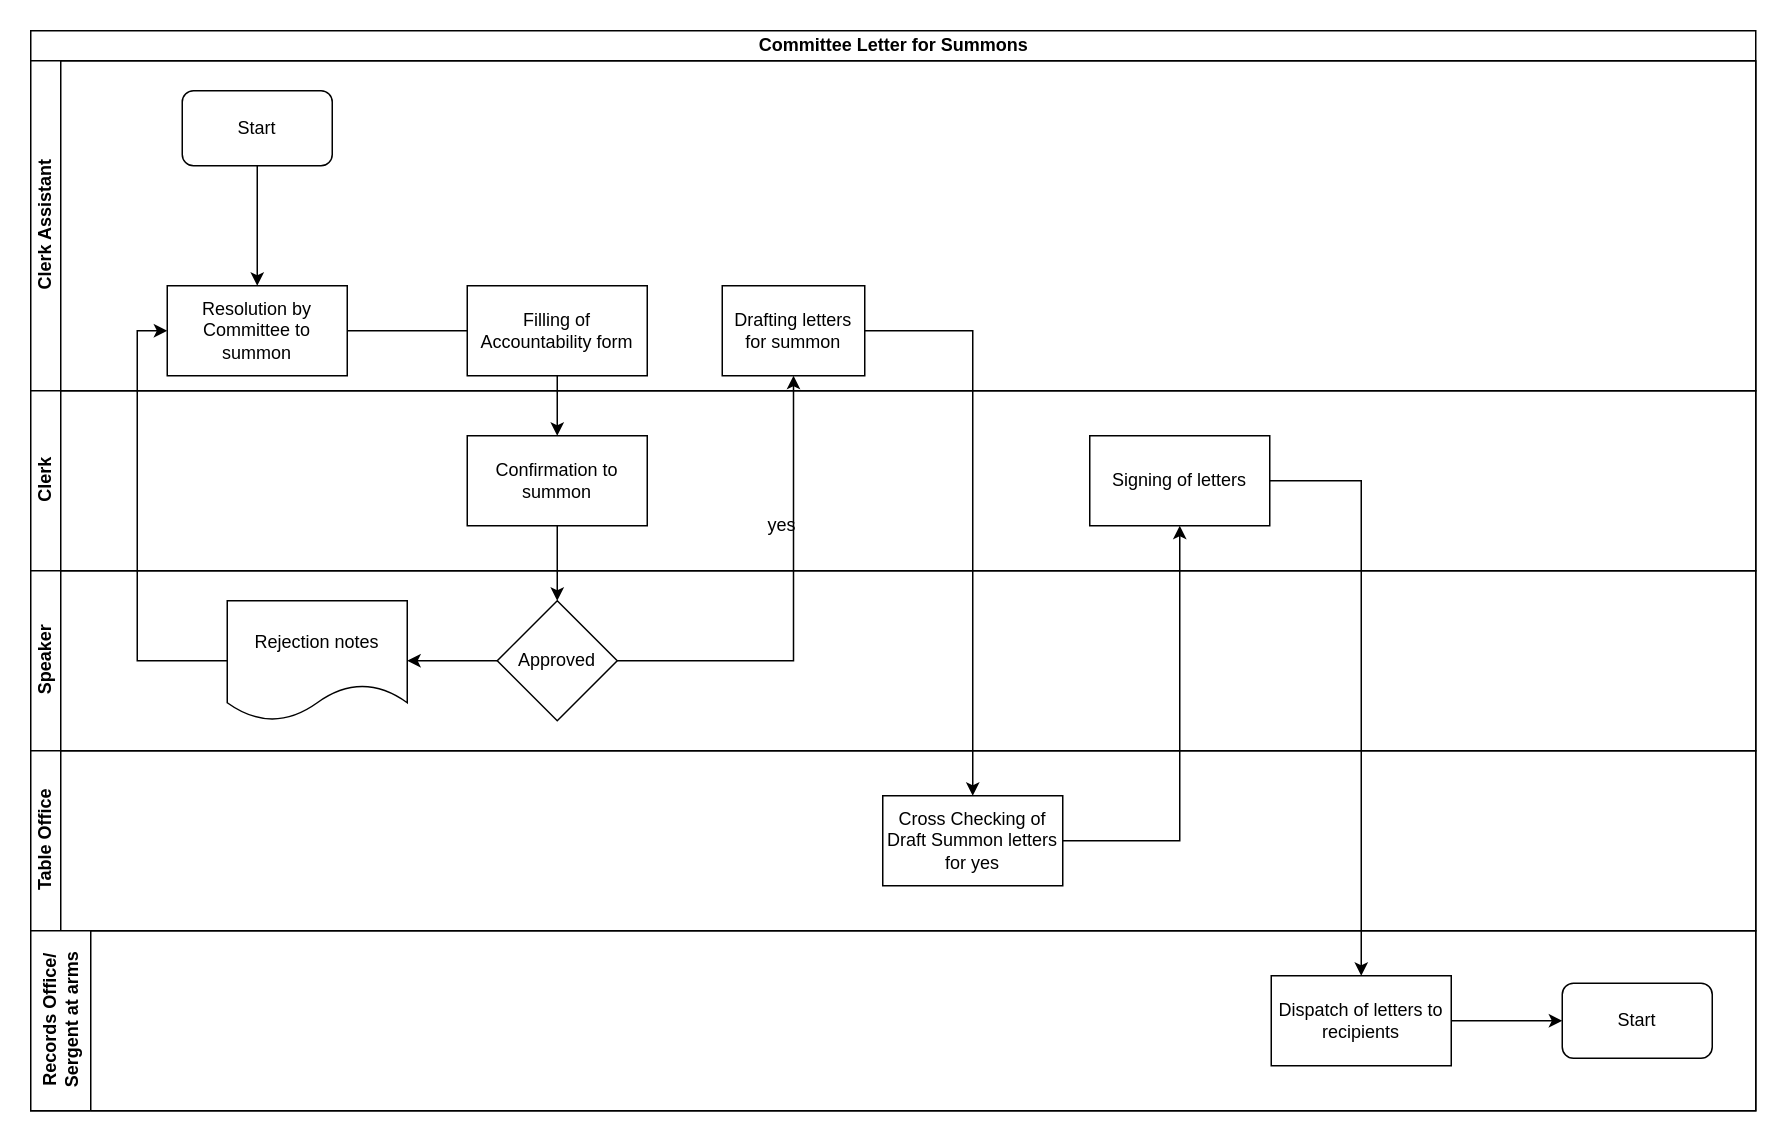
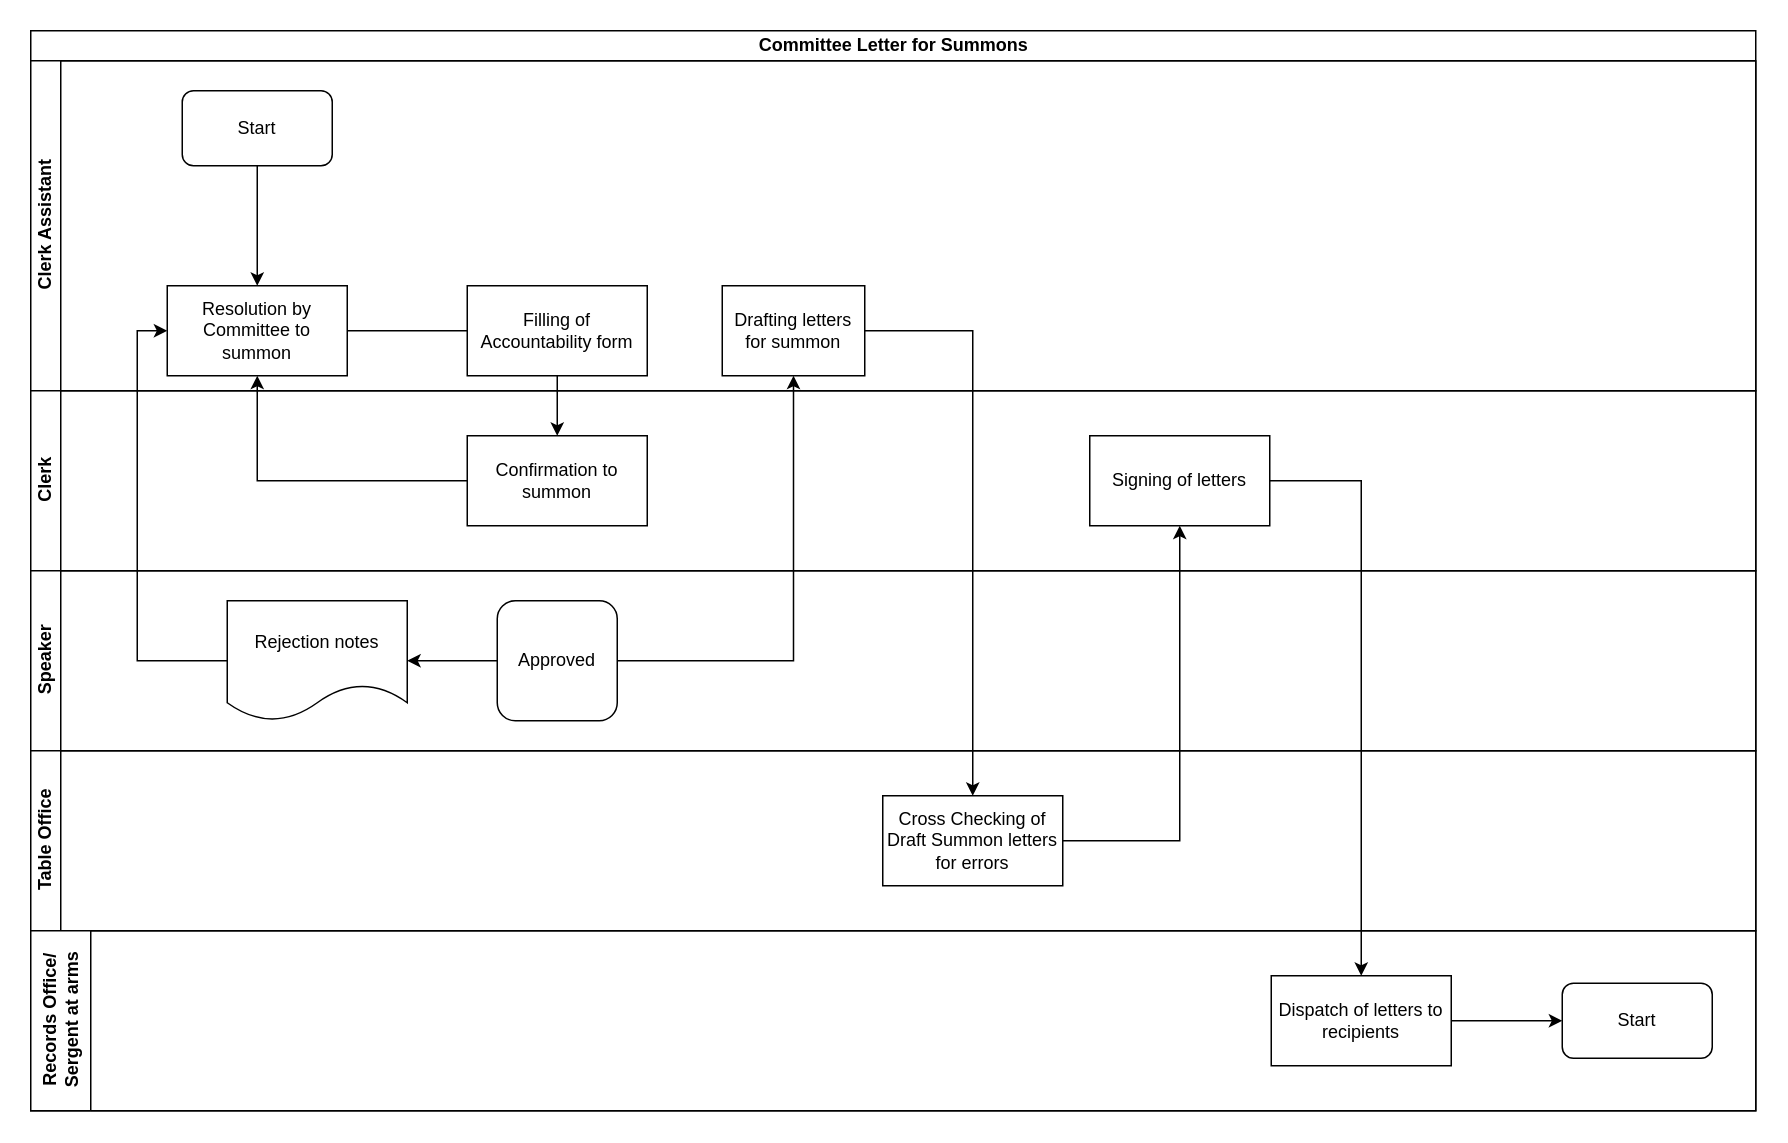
  <mxCell id="0" />
  <mxCell id="1" parent="0" />
  <mxCell id="2" value="Committee Letter for Summons" style="swimlane;html=1;childLayout=stackLayout;resizeParent=1;resizeParentMax=0;horizontal=1;startSize=20;horizontalStack=0;" parent="1" vertex="1"><mxGeometry x="20" y="20" width="1150" height="720" as="geometry" /></mxCell>
  <mxCell id="3" value="Clerk Assistant" style="swimlane;html=1;startSize=20;horizontal=0;" parent="2" vertex="1"><mxGeometry y="20" width="1150" height="220" as="geometry" /></mxCell>
  <mxCell id="4" value="Start" style="rounded=1;whiteSpace=wrap;html=1;" parent="3" vertex="1"><mxGeometry x="101" y="20" width="100" height="50" as="geometry" /></mxCell>
  <mxCell id="5" value="Resolution by Committee to summon" style="rounded=0;whiteSpace=wrap;html=1;" parent="3" vertex="1"><mxGeometry x="91" y="150" width="120" height="60" as="geometry" /></mxCell>
  <mxCell id="6" value="" style="edgeStyle=orthogonalEdgeStyle;rounded=0;orthogonalLoop=1;jettySize=auto;html=1;entryX=0.5;entryY=0;entryDx=0;entryDy=0;" parent="3" source="4" target="5" edge="1"><mxGeometry relative="1" as="geometry"><mxPoint x="151" y="145" as="targetPoint" /></mxGeometry></mxCell>
  <mxCell id="7" value="Drafting letters for summon" style="whiteSpace=wrap;html=1;rounded=0;" parent="3" vertex="1"><mxGeometry x="461" y="150" width="95" height="60" as="geometry" /></mxCell>
  <mxCell id="8" value="Clerk" style="swimlane;html=1;startSize=20;horizontal=0;" parent="2" vertex="1"><mxGeometry y="240" width="1150" height="120" as="geometry" /></mxCell>
  <mxCell id="9" value="Signing of letters" style="whiteSpace=wrap;html=1;rounded=0;" parent="8" vertex="1"><mxGeometry x="706" y="30" width="120" height="60" as="geometry" /></mxCell>
  <mxCell id="10" value="Confirmation to summon" style="whiteSpace=wrap;html=1;rounded=0;" parent="8" vertex="1"><mxGeometry x="291" y="30" width="120" height="60" as="geometry" /></mxCell>
- <mxCell id="11" value="yes" style="text;html=1;strokeColor=none;fillColor=none;align=center;verticalAlign=middle;whiteSpace=wrap;rounded=0;" parent="8" vertex="1"><mxGeometry x="481" y="80" width="40" height="20" as="geometry" /></mxCell>
  <mxCell id="12" value="Speaker" style="swimlane;html=1;startSize=20;horizontal=0;" parent="2" vertex="1"><mxGeometry y="360" width="1150" height="120" as="geometry" /></mxCell>
- <mxCell id="13" value="Approved" style="rhombus;whiteSpace=wrap;html=1;rounded=0;" parent="12" vertex="1"><mxGeometry x="311" y="20" width="80" height="80" as="geometry" /></mxCell>
+ <mxCell id="13" value="Approved" style="whiteSpace=wrap;html=1;rounded=1;" parent="12" vertex="1"><mxGeometry x="311" y="20" width="80" height="80" as="geometry" /></mxCell>
  <mxCell id="14" value="Table Office" style="swimlane;html=1;startSize=20;horizontal=0;" parent="2" vertex="1"><mxGeometry y="480" width="1150" height="120" as="geometry" /></mxCell>
- <mxCell id="15" value="Cross Checking of Draft Summon letters for yes" style="whiteSpace=wrap;html=1;rounded=0;" parent="14" vertex="1"><mxGeometry x="568" y="30" width="120" height="60" as="geometry" /></mxCell>
+ <mxCell id="15" value="Cross Checking of Draft Summon letters for errors" style="whiteSpace=wrap;html=1;rounded=0;" parent="14" vertex="1"><mxGeometry x="568" y="30" width="120" height="60" as="geometry" /></mxCell>
  <mxCell id="16" value="&lt;div&gt;Records Office/ &lt;br&gt;&lt;/div&gt;&lt;div&gt;Sergent at arms&lt;/div&gt;" style="swimlane;html=1;startSize=40;horizontal=0;" parent="2" vertex="1"><mxGeometry y="600" width="1150" height="120" as="geometry" /></mxCell>
  <mxCell id="17" value="Dispatch of letters to recipients" style="whiteSpace=wrap;html=1;rounded=0;" parent="16" vertex="1"><mxGeometry x="827" y="30" width="120" height="60" as="geometry" /></mxCell>
- <mxCell id="18" value="" style="edgeStyle=orthogonalEdgeStyle;rounded=0;orthogonalLoop=1;jettySize=auto;html=1;" parent="2" source="10" target="13" edge="1"><mxGeometry relative="1" as="geometry" /></mxCell>
+ <mxCell id="18" value="" style="edgeStyle=orthogonalEdgeStyle;rounded=0;orthogonalLoop=1;jettySize=auto;html=1;" parent="2" source="10" target="5" edge="1"><mxGeometry relative="1" as="geometry" /></mxCell>
  <mxCell id="19" value="" style="edgeStyle=orthogonalEdgeStyle;rounded=0;orthogonalLoop=1;jettySize=auto;html=1;" parent="2" source="13" target="7" edge="1"><mxGeometry relative="1" as="geometry" /></mxCell>
  <mxCell id="20" value="" style="edgeStyle=orthogonalEdgeStyle;rounded=0;orthogonalLoop=1;jettySize=auto;html=1;" parent="2" source="7" target="15" edge="1"><mxGeometry relative="1" as="geometry"><Array as="points"><mxPoint x="628" y="200" /></Array></mxGeometry></mxCell>
  <mxCell id="21" value="" style="edgeStyle=orthogonalEdgeStyle;rounded=0;orthogonalLoop=1;jettySize=auto;html=1;" parent="2" source="15" target="9" edge="1"><mxGeometry relative="1" as="geometry" /></mxCell>
  <mxCell id="22" value="" style="edgeStyle=orthogonalEdgeStyle;rounded=0;orthogonalLoop=1;jettySize=auto;html=1;entryX=0.5;entryY=0;entryDx=0;entryDy=0;" parent="2" source="9" target="17" edge="1"><mxGeometry relative="1" as="geometry"><mxPoint x="897" y="630" as="targetPoint" /><Array as="points"><mxPoint x="887" y="300" /></Array></mxGeometry></mxCell>
  <mxCell id="23" value="" style="edgeStyle=orthogonalEdgeStyle;rounded=0;orthogonalLoop=1;jettySize=auto;html=1;" parent="1" source="24" target="10" edge="1"><mxGeometry relative="1" as="geometry" /></mxCell>
  <mxCell id="24" value="Filling of Accountability form" style="whiteSpace=wrap;html=1;rounded=0;" parent="1" vertex="1"><mxGeometry x="311" y="190" width="120" height="60" as="geometry" /></mxCell>
  <mxCell id="25" value="" style="edgeStyle=orthogonalEdgeStyle;rounded=0;orthogonalLoop=1;jettySize=auto;html=1;endArrow=none;" parent="1" source="5" target="24" edge="1"><mxGeometry relative="1" as="geometry" /></mxCell>
  <mxCell id="26" value="" style="edgeStyle=orthogonalEdgeStyle;rounded=0;orthogonalLoop=1;jettySize=auto;html=1;entryX=0;entryY=0.5;entryDx=0;entryDy=0;" parent="1" source="17" target="27" edge="1"><mxGeometry relative="1" as="geometry"><mxPoint x="1067" y="680" as="targetPoint" /></mxGeometry></mxCell>
  <mxCell id="27" value="Start" style="rounded=1;whiteSpace=wrap;html=1;" parent="1" vertex="1"><mxGeometry x="1041" y="655" width="100" height="50" as="geometry" /></mxCell>
  <mxCell id="28" value="" style="edgeStyle=orthogonalEdgeStyle;rounded=0;orthogonalLoop=1;jettySize=auto;html=1;entryX=0;entryY=0.5;entryDx=0;entryDy=0;" edge="1" parent="1" source="29" target="5"><mxGeometry relative="1" as="geometry"><mxPoint x="71" y="440" as="targetPoint" /><Array as="points"><mxPoint x="91" y="440" /><mxPoint x="91" y="220" /></Array></mxGeometry></mxCell>
  <mxCell id="29" value="Rejection notes" style="shape=document;whiteSpace=wrap;html=1;boundedLbl=1;rounded=0;" vertex="1" parent="1"><mxGeometry x="151" y="400" width="120" height="80" as="geometry" /></mxCell>
  <mxCell id="30" value="" style="edgeStyle=orthogonalEdgeStyle;rounded=0;orthogonalLoop=1;jettySize=auto;html=1;" edge="1" parent="1" source="13" target="29"><mxGeometry relative="1" as="geometry" /></mxCell>
